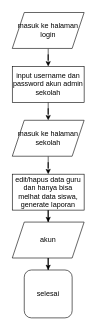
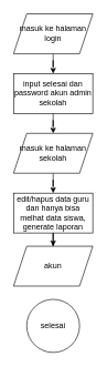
  <mxCell id="0" />
  <mxCell id="1" parent="0" />
  <mxCell id="2" value="" style="edgeStyle=orthogonalEdgeStyle;rounded=0;orthogonalLoop=1;jettySize=auto;html=1;" edge="1" parent="1" source="3" target="5"><mxGeometry relative="1" as="geometry" /></mxCell>
  <mxCell id="3" value="masuk ke halaman login" style="shape=parallelogram;perimeter=parallelogramPerimeter;whiteSpace=wrap;html=1;fixedSize=1;" vertex="1" parent="1"><mxGeometry x="20" y="20" width="120" height="60" as="geometry" /></mxCell>
  <mxCell id="4" value="" style="edgeStyle=orthogonalEdgeStyle;rounded=0;orthogonalLoop=1;jettySize=auto;html=1;" edge="1" parent="1" source="5" target="7"><mxGeometry relative="1" as="geometry" /></mxCell>
- <mxCell id="5" value="input username dan password akun admin sekolah" style="rounded=0;whiteSpace=wrap;html=1;" vertex="1" parent="1"><mxGeometry x="20" y="110" width="120" height="60" as="geometry" /></mxCell>
+ <mxCell id="5" value="input selesai dan password akun admin sekolah" style="rounded=0;whiteSpace=wrap;html=1;" vertex="1" parent="1"><mxGeometry x="20" y="110" width="120" height="60" as="geometry" /></mxCell>
  <mxCell id="6" value="" style="edgeStyle=orthogonalEdgeStyle;rounded=0;orthogonalLoop=1;jettySize=auto;html=1;" edge="1" parent="1" source="7" target="9"><mxGeometry relative="1" as="geometry" /></mxCell>
  <mxCell id="7" value="masuk ke halaman sekolah" style="shape=parallelogram;perimeter=parallelogramPerimeter;whiteSpace=wrap;html=1;fixedSize=1;" vertex="1" parent="1"><mxGeometry x="20" y="200" width="120" height="60" as="geometry" /></mxCell>
  <mxCell id="8" value="" style="edgeStyle=orthogonalEdgeStyle;rounded=0;orthogonalLoop=1;jettySize=auto;html=1;" edge="1" parent="1" source="9" target="11"><mxGeometry relative="1" as="geometry" /></mxCell>
  <mxCell id="9" value="edit/hapus data guru dan hanya bisa melhat data siswa, generate laporan" style="rounded=0;whiteSpace=wrap;html=1;" vertex="1" parent="1"><mxGeometry x="20" y="290" width="120" height="60" as="geometry" /></mxCell>
- <mxCell id="10" value="" style="edgeStyle=orthogonalEdgeStyle;rounded=0;orthogonalLoop=1;jettySize=auto;html=1;" edge="1" parent="1" source="11" target="12"><mxGeometry relative="1" as="geometry" /></mxCell>
  <mxCell id="11" value="akun" style="shape=parallelogram;perimeter=parallelogramPerimeter;whiteSpace=wrap;html=1;fixedSize=1;" vertex="1" parent="1"><mxGeometry x="20" y="370" width="120" height="60" as="geometry" /></mxCell>
- <mxCell id="12" value="selesai" style="whiteSpace=wrap;html=1;aspect=fixed;rounded=1;" vertex="1" parent="1"><mxGeometry x="40" y="450" width="80" height="80" as="geometry" /></mxCell>
+ <mxCell id="12" value="selesai" style="ellipse;whiteSpace=wrap;html=1;aspect=fixed;" vertex="1" parent="1"><mxGeometry x="40" y="450" width="80" height="80" as="geometry" /></mxCell>
